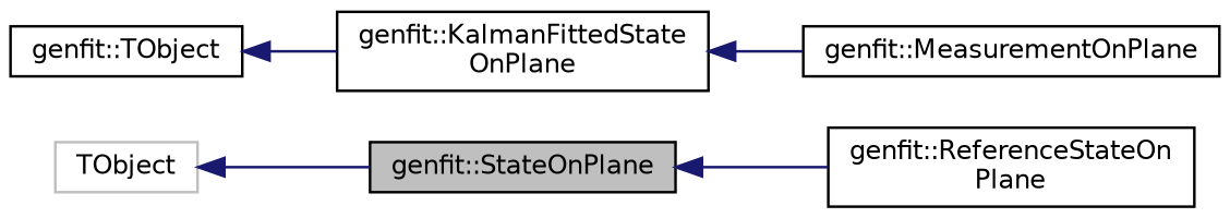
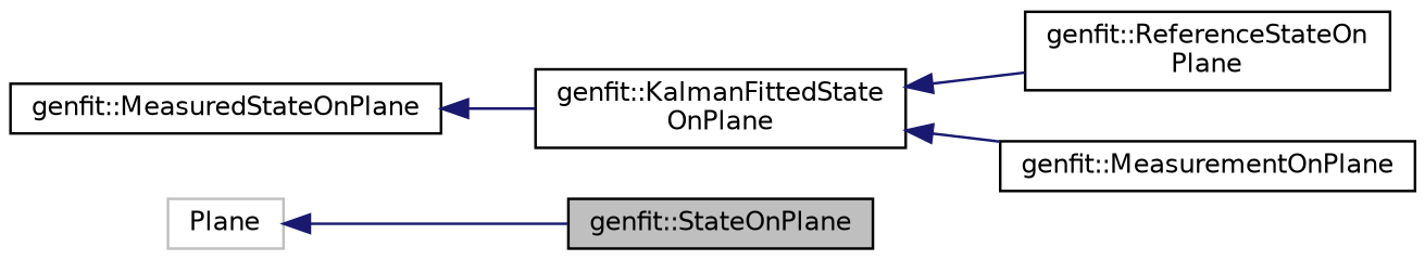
  digraph {
    rankdir=LR
    node [color=black fillcolor=white fontname=Helvetica fontsize=10 shape=record style=filled]
    edge [color=midnightblue dir=back fontname=Helvetica fontsize=10 labelfontname=Helvetica labelfontsize=10 style=solid]
    n1 [fillcolor=grey75 fontcolor=black height=0.2 label="genfit::StateOnPlane" width=0.4]
    n2 [height=0.2 label="genfit::ReferenceStateOn\lPlane" width=0.4]
-   n3 [height=0.2 label="genfit::TObject" width=0.4]
+   n3 [height=0.2 label="genfit::MeasuredStateOnPlane" width=0.4]
    n4 [height=0.2 label="genfit::KalmanFittedState\lOnPlane" width=0.4]
-   n5 [color=grey75 height=0.2 label=TObject width=0.4]
+   n5 [color=grey75 height=0.2 label=Plane width=0.4]
    n6 [height=0.2 label="genfit::MeasurementOnPlane" width=0.4]
-   n1 -> n2
+   n4 -> n2
    n3 -> n4
    n4 -> n6
    n5 -> n1
  }
